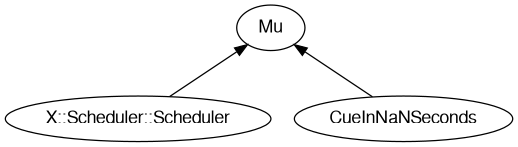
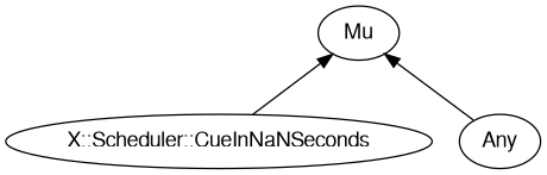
  digraph {
    rankdir=BT
    splines=polyline
    node [color="#000000" fontcolor="#000000" fontname=FreeSans]
    edge [color="#000000"]
-   "X::Scheduler::CueInNaNSeconds" [label="X::Scheduler::Scheduler"]
+   "X::Scheduler::CueInNaNSeconds"
    Mu
-   Any [label=CueInNaNSeconds]
+   Any
    "X::Scheduler::CueInNaNSeconds" -> Mu
    Any -> Mu
  }
